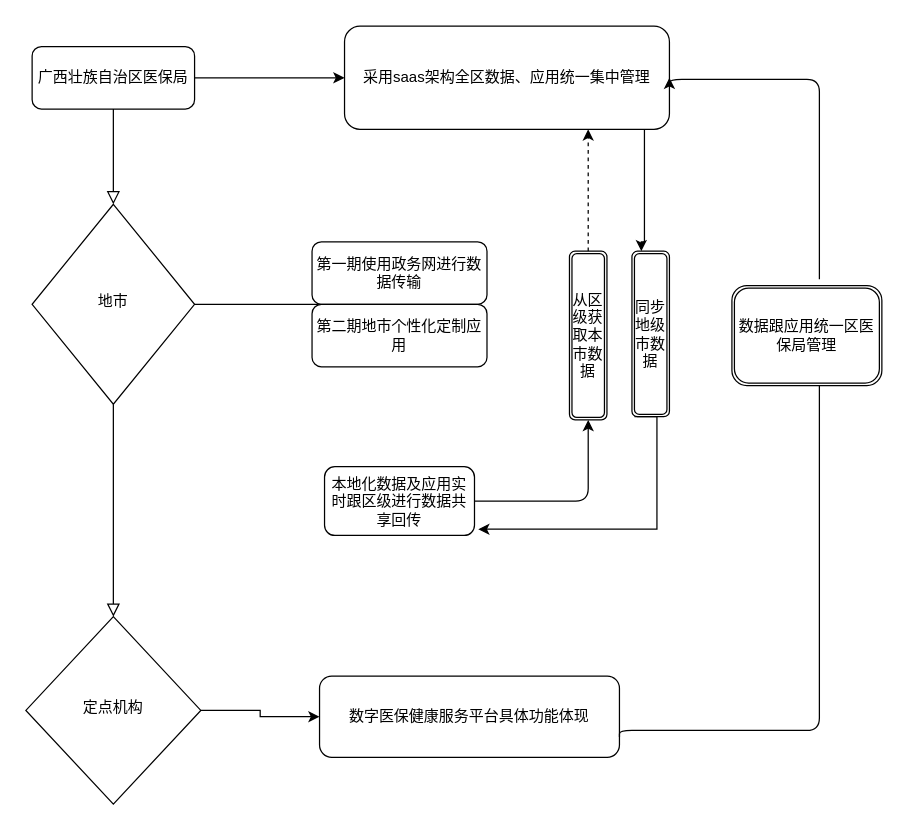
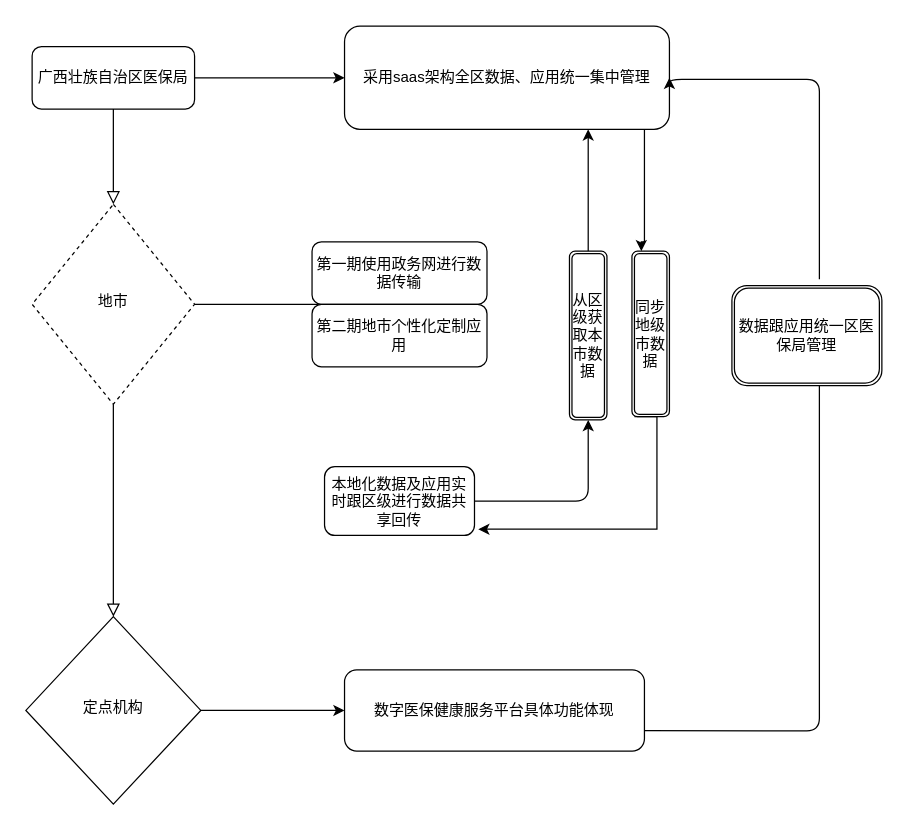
  <mxCell id="0" />
  <mxCell id="1" parent="0" />
  <mxCell id="2" value="" style="rounded=0;html=1;jettySize=auto;orthogonalLoop=1;fontSize=11;endArrow=block;endFill=0;endSize=8;strokeWidth=1;shadow=0;labelBackgroundColor=none;edgeStyle=orthogonalEdgeStyle;" parent="1" source="4" target="7" edge="1"><mxGeometry relative="1" as="geometry" /></mxCell>
  <mxCell id="3" value="" style="edgeStyle=orthogonalEdgeStyle;rounded=0;orthogonalLoop=1;jettySize=auto;html=1;" edge="1" parent="1" source="4" target="11"><mxGeometry relative="1" as="geometry" /></mxCell>
  <mxCell id="4" value="广西壮族自治区医保局" style="rounded=1;whiteSpace=wrap;html=1;fontSize=12;glass=0;strokeWidth=1;shadow=0;" parent="1" vertex="1"><mxGeometry x="25" y="36.75" width="130" height="50" as="geometry" /></mxCell>
  <mxCell id="5" value="" style="rounded=0;html=1;jettySize=auto;orthogonalLoop=1;fontSize=11;endArrow=block;endFill=0;endSize=8;strokeWidth=1;shadow=0;labelBackgroundColor=none;edgeStyle=orthogonalEdgeStyle;" parent="1" source="7" target="9" edge="1"><mxGeometry y="20" relative="1" as="geometry"><mxPoint as="offset" /></mxGeometry></mxCell>
  <mxCell id="6" value="" style="edgeStyle=orthogonalEdgeStyle;rounded=0;orthogonalLoop=1;jettySize=auto;html=1;" edge="1" parent="1" source="7"><mxGeometry relative="1" as="geometry"><mxPoint x="275" y="243" as="targetPoint" /></mxGeometry></mxCell>
- <mxCell id="7" value="地市" style="rhombus;whiteSpace=wrap;html=1;shadow=0;fontFamily=Helvetica;fontSize=12;align=center;strokeWidth=1;spacing=6;spacingTop=-4;" parent="1" vertex="1"><mxGeometry x="25" y="163" width="130" height="160" as="geometry" /></mxCell>
+ <mxCell id="7" value="地市" style="rhombus;whiteSpace=wrap;html=1;shadow=0;fontFamily=Helvetica;fontSize=12;align=center;strokeWidth=1;spacing=6;spacingTop=-4;dashed=1;" parent="1" vertex="1"><mxGeometry x="25" y="163" width="130" height="160" as="geometry" /></mxCell>
  <mxCell id="8" value="" style="edgeStyle=orthogonalEdgeStyle;rounded=0;orthogonalLoop=1;jettySize=auto;html=1;" edge="1" parent="1" source="9" target="13"><mxGeometry relative="1" as="geometry" /></mxCell>
  <mxCell id="9" value="定点机构" style="rhombus;whiteSpace=wrap;html=1;shadow=0;fontFamily=Helvetica;fontSize=12;align=center;strokeWidth=1;spacing=6;spacingTop=-4;" parent="1" vertex="1"><mxGeometry x="20" y="493" width="140" height="150" as="geometry" /></mxCell>
  <mxCell id="10" value="" style="edgeStyle=orthogonalEdgeStyle;rounded=0;orthogonalLoop=1;jettySize=auto;html=1;entryX=0.25;entryY=0;entryDx=0;entryDy=0;" edge="1" parent="1" source="11" target="23"><mxGeometry relative="1" as="geometry"><mxPoint x="515" y="193" as="targetPoint" /><Array as="points"><mxPoint x="515" y="193" /><mxPoint x="513" y="193" /></Array></mxGeometry></mxCell>
  <mxCell id="11" value="采用saas架构全区数据、应用统一集中管理" style="whiteSpace=wrap;html=1;rounded=1;shadow=0;strokeWidth=1;glass=0;" vertex="1" parent="1"><mxGeometry x="275" y="20.5" width="260" height="82.5" as="geometry" /></mxCell>
  <mxCell id="12" value="第一期使用政务网进行数据传输" style="rounded=1;whiteSpace=wrap;html=1;" vertex="1" parent="1"><mxGeometry x="249" y="193" width="140" height="50" as="geometry" /></mxCell>
- <mxCell id="13" value="数字医保健康服务平台具体功能体现" style="rounded=1;whiteSpace=wrap;html=1;" vertex="1" parent="1"><mxGeometry x="255" y="540.5" width="240" height="65" as="geometry" /></mxCell>
+ <mxCell id="13" value="数字医保健康服务平台具体功能体现" style="rounded=1;whiteSpace=wrap;html=1;" vertex="1" parent="1"><mxGeometry x="275" y="535.5" width="240" height="65" as="geometry" /></mxCell>
  <mxCell id="14" value="" style="edgeStyle=segmentEdgeStyle;endArrow=classic;html=1;exitX=1;exitY=0.75;exitDx=0;exitDy=0;" edge="1" parent="1" source="13"><mxGeometry width="50" height="50" relative="1" as="geometry"><mxPoint x="505" y="523" as="sourcePoint" /><mxPoint x="625" y="283" as="targetPoint" /><Array as="points"><mxPoint x="655" y="584" /><mxPoint x="655" y="283" /></Array></mxGeometry></mxCell>
  <mxCell id="15" value="数据跟应用统一区医保局管理" style="shape=ext;double=1;rounded=1;whiteSpace=wrap;html=1;" vertex="1" parent="1"><mxGeometry x="585" y="228" width="120" height="80" as="geometry" /></mxCell>
  <mxCell id="16" value="" style="edgeStyle=segmentEdgeStyle;endArrow=classic;html=1;entryX=1;entryY=0.5;entryDx=0;entryDy=0;" edge="1" parent="1" target="11"><mxGeometry width="50" height="50" relative="1" as="geometry"><mxPoint x="655" y="223" as="sourcePoint" /><mxPoint x="545" y="63" as="targetPoint" /><Array as="points"><mxPoint x="655" y="63" /><mxPoint x="535" y="63" /></Array></mxGeometry></mxCell>
  <mxCell id="17" value="第二期地市个性化定制应用" style="rounded=1;whiteSpace=wrap;html=1;" vertex="1" parent="1"><mxGeometry x="249" y="243" width="140" height="50" as="geometry" /></mxCell>
  <mxCell id="18" value="本地化数据及应用实时跟区级进行数据共享回传" style="whiteSpace=wrap;html=1;rounded=1;" vertex="1" parent="1"><mxGeometry x="259" y="373" width="120" height="55" as="geometry" /></mxCell>
  <mxCell id="19" value="" style="edgeStyle=segmentEdgeStyle;endArrow=classic;html=1;exitX=1;exitY=0.5;exitDx=0;exitDy=0;entryX=0.5;entryY=1;entryDx=0;entryDy=0;" edge="1" parent="1" source="18" target="21"><mxGeometry width="50" height="50" relative="1" as="geometry"><mxPoint x="420" y="403" as="sourcePoint" /><mxPoint x="505" y="343" as="targetPoint" /><Array as="points"><mxPoint x="470" y="401" /></Array></mxGeometry></mxCell>
- <mxCell id="20" value="" style="edgeStyle=orthogonalEdgeStyle;rounded=0;orthogonalLoop=1;jettySize=auto;html=1;dashed=1;" edge="1" parent="1" source="21" target="11"><mxGeometry relative="1" as="geometry"><Array as="points"><mxPoint x="470" y="133" /><mxPoint x="470" y="133" /></Array></mxGeometry></mxCell>
+ <mxCell id="20" value="" style="edgeStyle=orthogonalEdgeStyle;rounded=0;orthogonalLoop=1;jettySize=auto;html=1;" edge="1" parent="1" source="21" target="11"><mxGeometry relative="1" as="geometry"><Array as="points"><mxPoint x="470" y="133" /><mxPoint x="470" y="133" /></Array></mxGeometry></mxCell>
  <mxCell id="21" value="从区级获取本市数据" style="shape=ext;double=1;rounded=1;whiteSpace=wrap;html=1;" vertex="1" parent="1"><mxGeometry x="455" y="200.5" width="30" height="135" as="geometry" /></mxCell>
  <mxCell id="22" value="" style="edgeStyle=orthogonalEdgeStyle;rounded=0;orthogonalLoop=1;jettySize=auto;html=1;" edge="1" parent="1"><mxGeometry relative="1" as="geometry"><mxPoint x="507" y="333" as="sourcePoint" /><mxPoint x="382" y="423" as="targetPoint" /><Array as="points"><mxPoint x="525" y="333" /><mxPoint x="525" y="423" /></Array></mxGeometry></mxCell>
  <mxCell id="23" value="同步地级市数据" style="shape=ext;double=1;rounded=1;whiteSpace=wrap;html=1;" vertex="1" parent="1"><mxGeometry x="505" y="200.5" width="30" height="132.5" as="geometry" /></mxCell>
